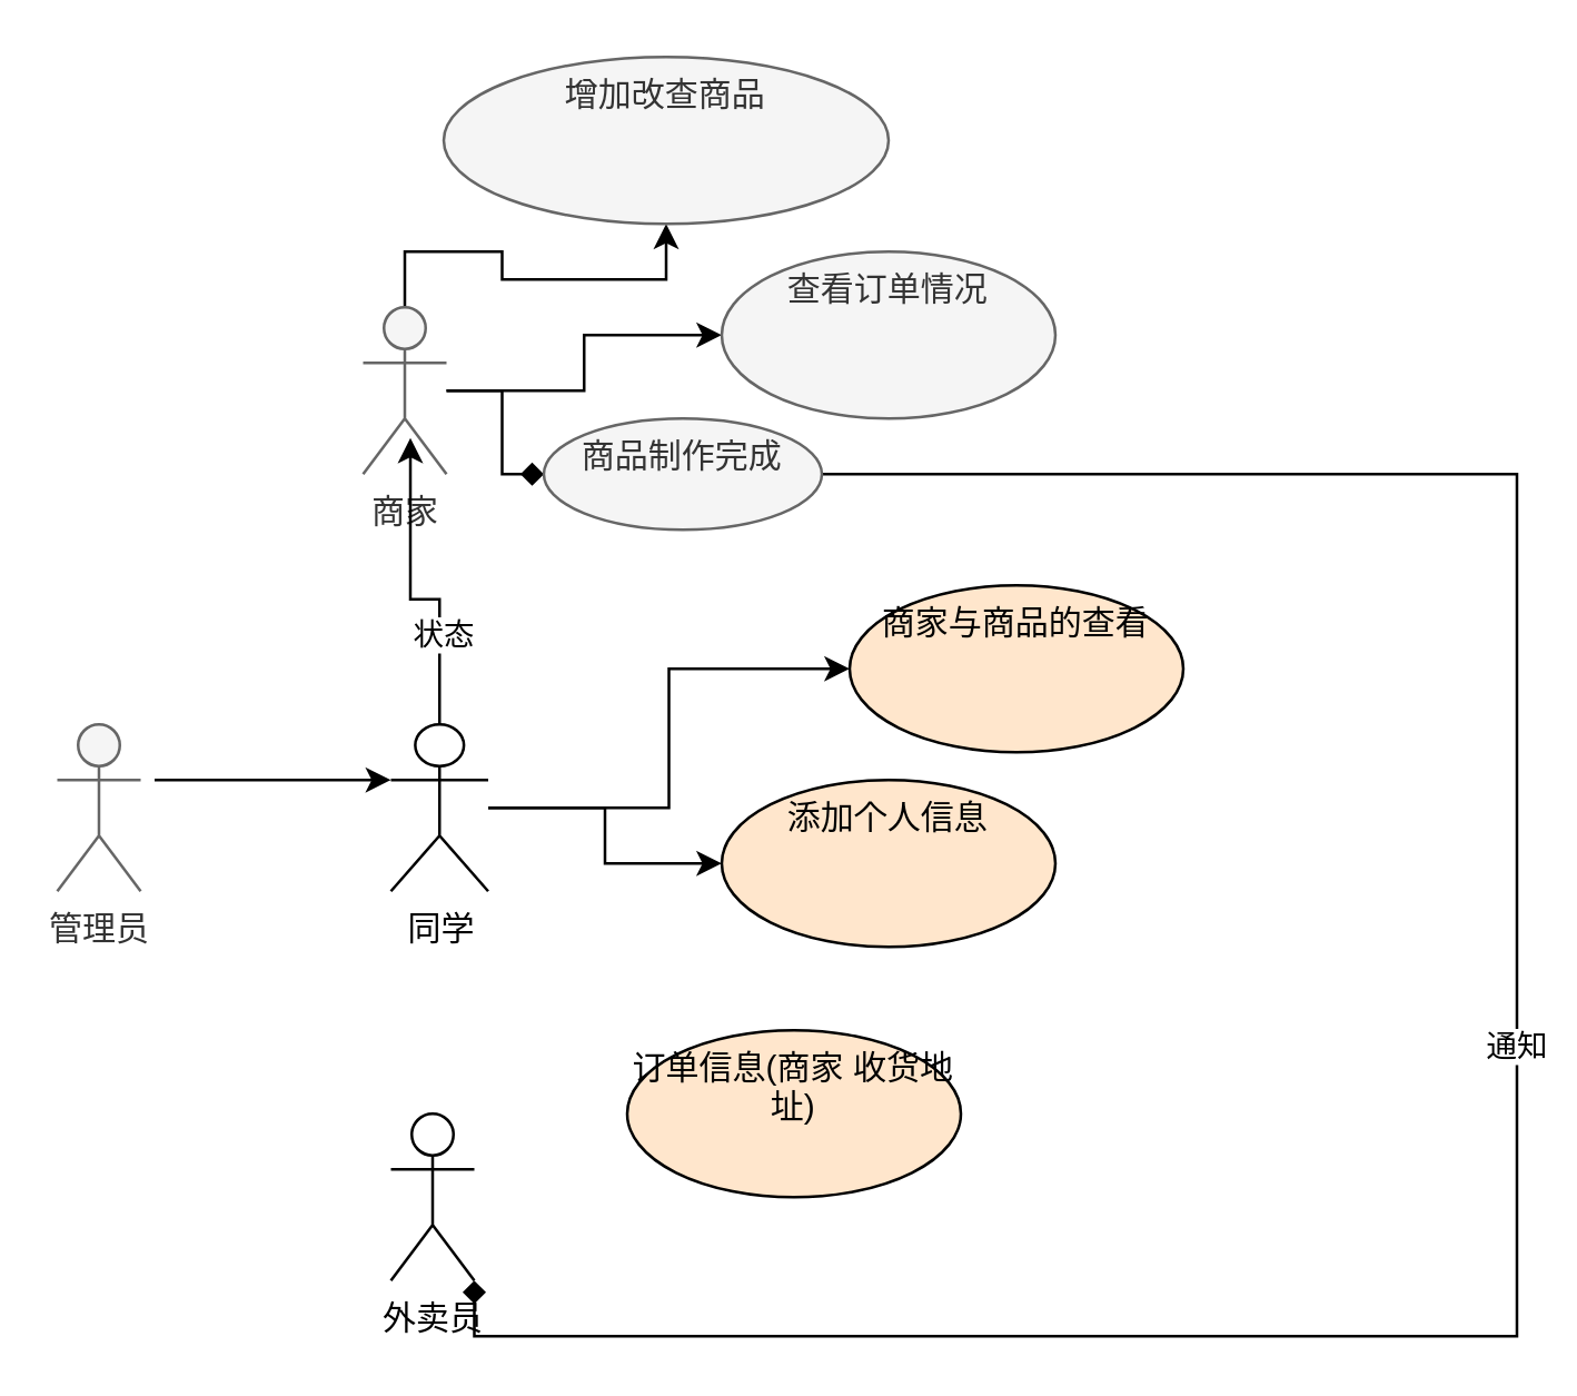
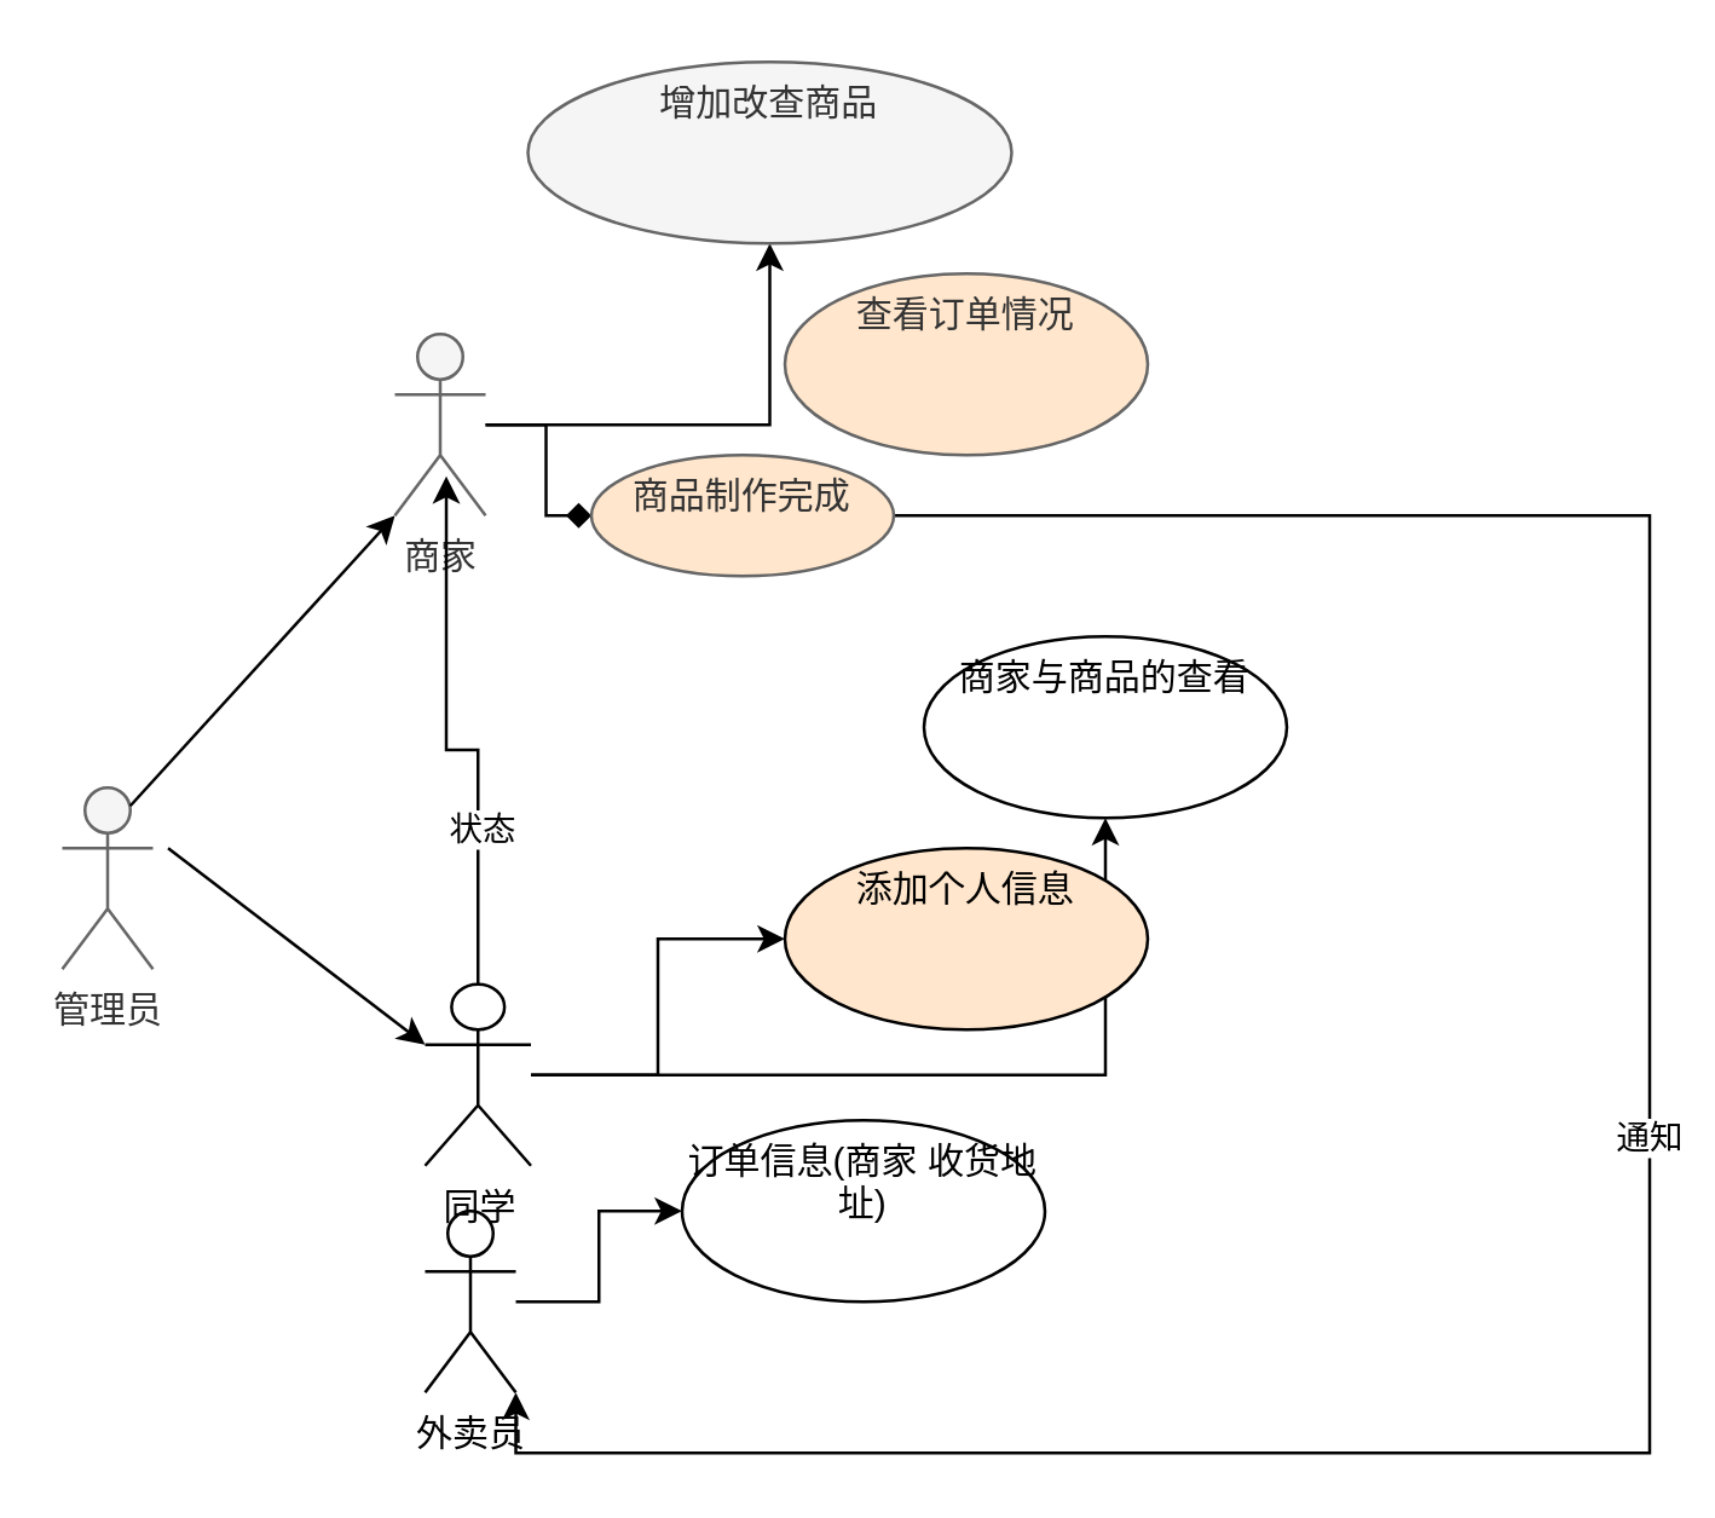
  <mxCell id="0" />
  <mxCell id="1" parent="0" />
  <mxCell id="2" value="管理员" style="shape=umlActor;verticalLabelPosition=bottom;verticalAlign=top;html=1;fillColor=#f5f5f5;fontColor=#333333;strokeColor=#666666;" vertex="1" parent="1"><mxGeometry x="20" y="260" width="30" height="60" as="geometry" /></mxCell>
  <mxCell id="3" value="" style="edgeStyle=orthogonalEdgeStyle;rounded=0;orthogonalLoop=1;jettySize=auto;html=1;" edge="1" parent="1" source="6" target="16"><mxGeometry relative="1" as="geometry" /></mxCell>
- <mxCell id="4" value="" style="edgeStyle=orthogonalEdgeStyle;rounded=0;orthogonalLoop=1;jettySize=auto;html=1;" edge="1" parent="1" source="6" target="17"><mxGeometry relative="1" as="geometry" /></mxCell>
  <mxCell id="5" value="" style="edgeStyle=orthogonalEdgeStyle;rounded=0;orthogonalLoop=1;jettySize=auto;html=1;endArrow=diamond;" edge="1" parent="1" source="6" target="23"><mxGeometry relative="1" as="geometry" /></mxCell>
  <mxCell id="6" value="商家" style="shape=umlActor;verticalLabelPosition=bottom;verticalAlign=top;html=1;fillColor=#f5f5f5;fontColor=#333333;strokeColor=#666666;" vertex="1" parent="1"><mxGeometry x="130" y="110" width="30" height="60" as="geometry" /></mxCell>
+ <mxCell id="7" value="" style="edgeStyle=orthogonalEdgeStyle;rounded=0;orthogonalLoop=1;jettySize=auto;html=1;" edge="1" parent="1" source="8" target="20"><mxGeometry relative="1" as="geometry" /></mxCell>
  <mxCell id="8" value="外卖员" style="shape=umlActor;verticalLabelPosition=bottom;verticalAlign=top;html=1;" vertex="1" parent="1"><mxGeometry x="140" y="400" width="30" height="60" as="geometry" /></mxCell>
  <mxCell id="9" value="" style="edgeStyle=orthogonalEdgeStyle;rounded=0;orthogonalLoop=1;jettySize=auto;html=1;" edge="1" parent="1" source="13" target="18"><mxGeometry relative="1" as="geometry" /></mxCell>
  <mxCell id="10" value="" style="edgeStyle=orthogonalEdgeStyle;rounded=0;orthogonalLoop=1;jettySize=auto;html=1;" edge="1" parent="1" source="13" target="19"><mxGeometry relative="1" as="geometry" /></mxCell>
  <mxCell id="11" value="" style="edgeStyle=orthogonalEdgeStyle;rounded=0;orthogonalLoop=1;jettySize=auto;html=1;entryX=0.567;entryY=0.783;entryDx=0;entryDy=0;entryPerimeter=0;" edge="1" parent="1" source="13" target="6"><mxGeometry relative="1" as="geometry" /></mxCell>
  <mxCell id="12" value="状态" style="edgeLabel;html=1;align=center;verticalAlign=middle;resizable=0;points=[];" vertex="1" connectable="0" parent="11"><mxGeometry x="-0.419" relative="1" as="geometry"><mxPoint x="1" as="offset" /></mxGeometry></mxCell>
- <mxCell id="13" value="同学" style="shape=umlActor;verticalLabelPosition=bottom;verticalAlign=top;html=1;" vertex="1" parent="1"><mxGeometry x="140" y="260" width="35" height="60" as="geometry" /></mxCell>
+ <mxCell id="13" value="同学" style="shape=umlActor;verticalLabelPosition=bottom;verticalAlign=top;html=1;" vertex="1" parent="1"><mxGeometry x="140" y="325" width="35" height="60" as="geometry" /></mxCell>
+ <mxCell id="14" value="" style="endArrow=classic;html=1;rounded=0;exitX=0.75;exitY=0.1;exitDx=0;exitDy=0;exitPerimeter=0;entryX=0;entryY=1;entryDx=0;entryDy=0;entryPerimeter=0;" edge="1" parent="1" source="2" target="6"><mxGeometry width="50" height="50" relative="1" as="geometry"><mxPoint x="295" y="370" as="sourcePoint" /><mxPoint x="345" y="320" as="targetPoint" /></mxGeometry></mxCell>
  <mxCell id="15" value="" style="endArrow=classic;html=1;rounded=0;entryX=0;entryY=0.333;entryDx=0;entryDy=0;entryPerimeter=0;" edge="1" parent="1" target="13"><mxGeometry width="50" height="50" relative="1" as="geometry"><mxPoint x="55" y="280" as="sourcePoint" /><mxPoint x="140" y="180" as="targetPoint" /></mxGeometry></mxCell>
- <mxCell id="16" value="增加改查商品" style="ellipse;whiteSpace=wrap;html=1;verticalAlign=top;fillColor=#f5f5f5;strokeColor=#666666;fontColor=#333333;" vertex="1" parent="1"><mxGeometry x="159" y="20" width="160" height="60" as="geometry" /></mxCell>
- <mxCell id="17" value="查看订单情况" style="ellipse;whiteSpace=wrap;html=1;verticalAlign=top;fillColor=#f5f5f5;strokeColor=#666666;fontColor=#333333;" vertex="1" parent="1"><mxGeometry x="259" y="90" width="120" height="60" as="geometry" /></mxCell>
- <mxCell id="18" value="商家与商品的查看" style="ellipse;whiteSpace=wrap;html=1;verticalAlign=top;fillColor=#ffe6cc;" vertex="1" parent="1"><mxGeometry x="305" y="210" width="120" height="60" as="geometry" /></mxCell>
+ <mxCell id="16" value="增加改查商品" style="ellipse;whiteSpace=wrap;html=1;verticalAlign=top;fillColor=#f5f5f5;strokeColor=#666666;fontColor=#333333;" vertex="1" parent="1"><mxGeometry x="174" y="20" width="160" height="60" as="geometry" /></mxCell>
+ <mxCell id="17" value="查看订单情况" style="ellipse;whiteSpace=wrap;html=1;verticalAlign=top;fillColor=#ffe6cc;strokeColor=#666666;fontColor=#333333;" vertex="1" parent="1"><mxGeometry x="259" y="90" width="120" height="60" as="geometry" /></mxCell>
+ <mxCell id="18" value="商家与商品的查看" style="ellipse;whiteSpace=wrap;html=1;verticalAlign=top;" vertex="1" parent="1"><mxGeometry x="305" y="210" width="120" height="60" as="geometry" /></mxCell>
  <mxCell id="19" value="添加个人信息" style="ellipse;whiteSpace=wrap;html=1;verticalAlign=top;fillColor=#ffe6cc;" vertex="1" parent="1"><mxGeometry x="259" y="280" width="120" height="60" as="geometry" /></mxCell>
- <mxCell id="20" value="订单信息(商家 收货地址)" style="ellipse;whiteSpace=wrap;html=1;verticalAlign=top;fillColor=#ffe6cc;" vertex="1" parent="1"><mxGeometry x="225" y="370" width="120" height="60" as="geometry" /></mxCell>
- <mxCell id="21" value="" style="edgeStyle=orthogonalEdgeStyle;rounded=0;orthogonalLoop=1;jettySize=auto;html=1;entryX=1;entryY=1;entryDx=0;entryDy=0;entryPerimeter=0;endArrow=diamond;" edge="1" parent="1" source="23" target="8"><mxGeometry relative="1" as="geometry"><Array as="points"><mxPoint x="545" y="170" /><mxPoint x="545" y="480" /><mxPoint x="170" y="480" /></Array></mxGeometry></mxCell>
+ <mxCell id="20" value="订单信息(商家 收货地址)" style="ellipse;whiteSpace=wrap;html=1;verticalAlign=top;" vertex="1" parent="1"><mxGeometry x="225" y="370" width="120" height="60" as="geometry" /></mxCell>
+ <mxCell id="21" value="" style="edgeStyle=orthogonalEdgeStyle;rounded=0;orthogonalLoop=1;jettySize=auto;html=1;entryX=1;entryY=1;entryDx=0;entryDy=0;entryPerimeter=0;" edge="1" parent="1" source="23" target="8"><mxGeometry relative="1" as="geometry"><Array as="points"><mxPoint x="545" y="170" /><mxPoint x="545" y="480" /><mxPoint x="170" y="480" /></Array></mxGeometry></mxCell>
  <mxCell id="22" value="通知" style="edgeLabel;html=1;align=center;verticalAlign=middle;resizable=0;points=[];" vertex="1" connectable="0" parent="21"><mxGeometry x="-0.047" y="-1" relative="1" as="geometry"><mxPoint as="offset" /></mxGeometry></mxCell>
- <mxCell id="23" value="商品制作完成" style="ellipse;whiteSpace=wrap;html=1;verticalAlign=top;fillColor=#f5f5f5;strokeColor=#666666;fontColor=#333333;" vertex="1" parent="1"><mxGeometry x="195" y="150" width="100" height="40" as="geometry" /></mxCell>
+ <mxCell id="23" value="商品制作完成" style="ellipse;whiteSpace=wrap;html=1;verticalAlign=top;fillColor=#ffe6cc;strokeColor=#666666;fontColor=#333333;" vertex="1" parent="1"><mxGeometry x="195" y="150" width="100" height="40" as="geometry" /></mxCell>
